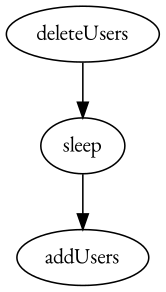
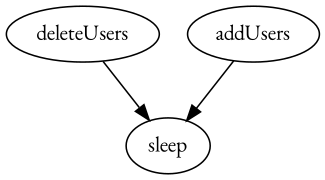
  digraph {
    fontname="EB Garamond"
    node [fontname="EB Garamond"]
    edge [fontname="EB Garamond"]
    deleteUsers
    sleep
    addUsers
    deleteUsers -> sleep
-   sleep -> addUsers
+   addUsers -> sleep
  }
